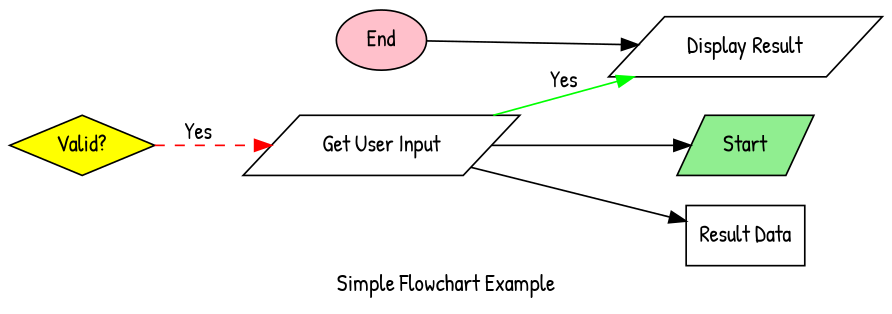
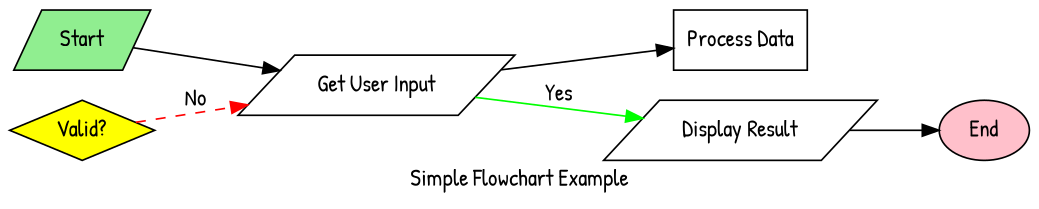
  digraph {
    fontname="Patrick Hand"
    label="Simple Flowchart Example"
    rankdir=LR
    node [fontname="Patrick Hand" shape=parallelogram]
    edge [fontname="Patrick Hand"]
    n1 [fillcolor=lightgreen label=Start style=filled]
    n2 [label="Get User Input"]
-   n3 [label="Result Data" shape=box]
+   n3 [label="Process Data" shape=box]
    n4 [label="Display Result"]
    n5 [fillcolor=yellow label="Valid?" shape=diamond style=filled]
    n6 [fillcolor=pink label=End shape=ellipse style=filled]
-   n2 -> n1
+   n1 -> n2
    n2 -> n3
    n2 -> n4 [color=green label=Yes]
-   n6 -> n4
-   n5 -> n2 [color=red label=Yes style=dashed]
+   n4 -> n6
+   n5 -> n2 [color=red label=No style=dashed]
  }
